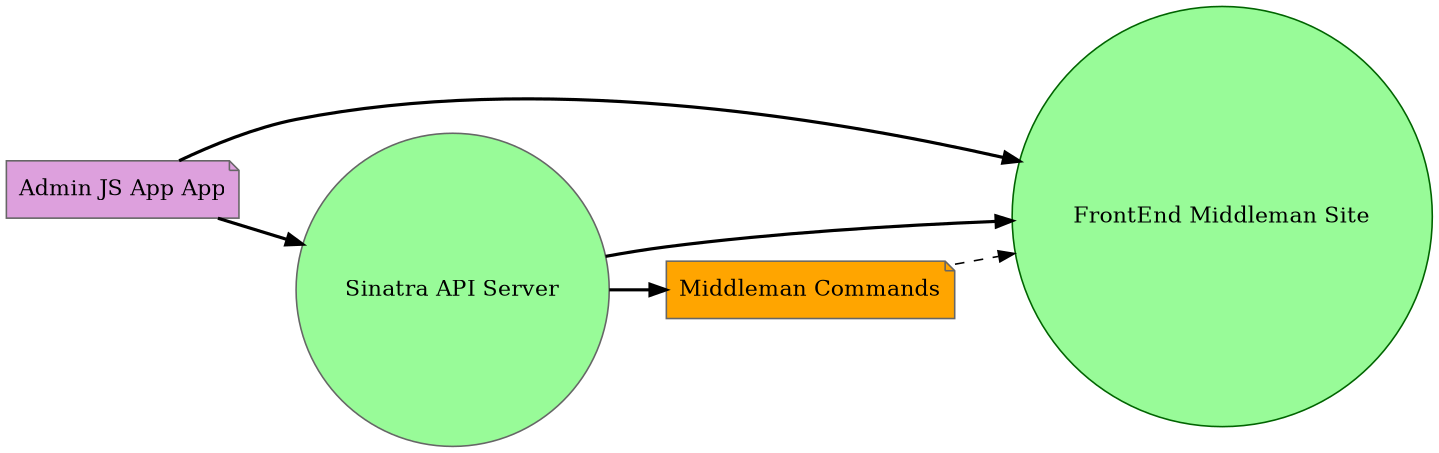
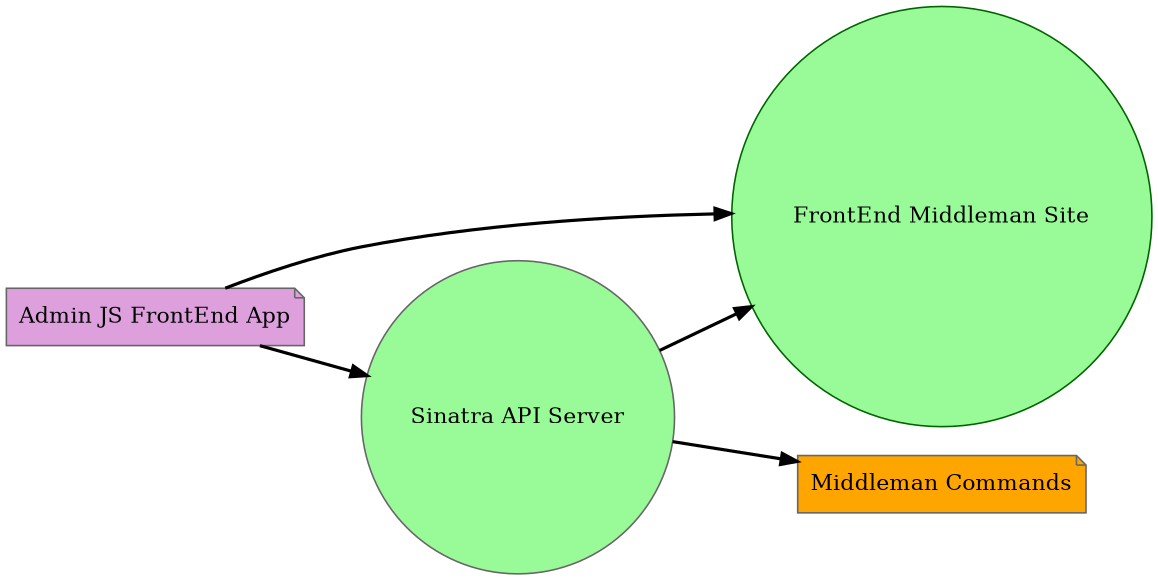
  digraph {
    rankdir=LR
    node [color=gray40 fillcolor=palegreen shape=circle style=filled]
    edge [style=bold]
    n1 [color=darkgreen label="FrontEnd Middleman Site"]
-   n2 [fillcolor=plum label="Admin JS App App" shape=note]
+   n2 [fillcolor=plum label="Admin JS FrontEnd App" shape=note]
    n3 [label="Sinatra API Server"]
    n4 [fillcolor=orange label="Middleman Commands" shape=note]
    n2 -> n1
    n2 -> n3
    n3 -> n1
    n3 -> n4
-   n4 -> n1 [style=dashed]
  }
